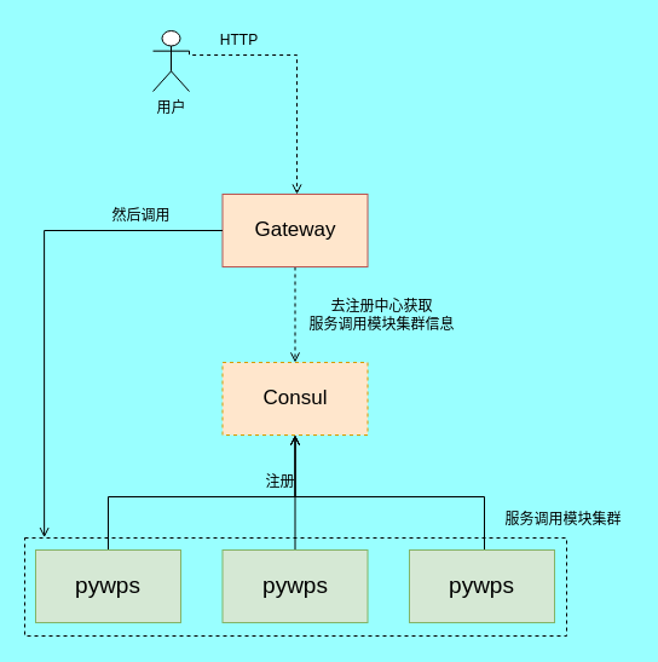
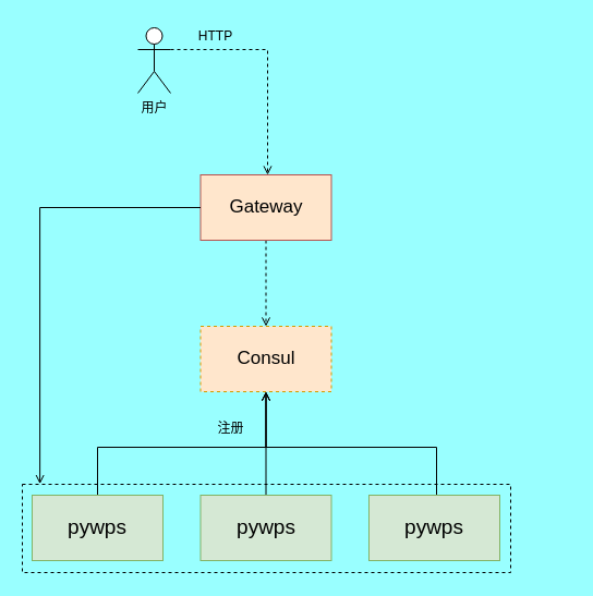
  <mxCell id="0" />
  <mxCell id="1" parent="0" />
  <mxCell id="2" value="" style="rounded=0;whiteSpace=wrap;html=1;fillColor=none;dashed=1;" parent="1" vertex="1"><mxGeometry x="20" y="444" width="448" height="81" as="geometry" /></mxCell>
  <mxCell id="3" value="&lt;font style=&quot;font-size: 17px;&quot;&gt;Consul&lt;/font&gt;" style="rounded=0;whiteSpace=wrap;html=1;fillColor=#ffe6cc;strokeColor=#d79b00;dashed=1;" parent="1" vertex="1"><mxGeometry x="183.5" y="299" width="120" height="60" as="geometry" /></mxCell>
- <mxCell id="4" value="注册" style="text;html=1;align=center;verticalAlign=middle;resizable=0;points=[];autosize=1;strokeColor=none;fillColor=none;" parent="1" vertex="1"><mxGeometry x="208" y="383" width="46" height="29" as="geometry" /></mxCell>
+ <mxCell id="4" value="注册" style="text;html=1;align=center;verticalAlign=middle;resizable=0;points=[];autosize=1;strokeColor=none;fillColor=none;" parent="1" vertex="1"><mxGeometry x="188" y="378" width="46" height="29" as="geometry" /></mxCell>
  <mxCell id="5" style="edgeStyle=orthogonalEdgeStyle;rounded=0;orthogonalLoop=1;jettySize=auto;html=1;strokeColor=default;align=center;verticalAlign=middle;fontFamily=Helvetica;fontSize=11;fontColor=default;labelBackgroundColor=default;endArrow=open;endFill=0;dashed=1;" parent="1" source="6" target="3" edge="1"><mxGeometry relative="1" as="geometry" /></mxCell>
  <mxCell id="6" value="&lt;font style=&quot;font-size: 17px;&quot;&gt;Gateway&lt;/font&gt;" style="rounded=0;whiteSpace=wrap;html=1;fillColor=#ffe6cc;strokeColor=#b85450;" parent="1" vertex="1"><mxGeometry x="183.5" y="160" width="120" height="60" as="geometry" /></mxCell>
- <mxCell id="7" value="去注册中心获取&lt;div&gt;服务调用模块集群信息&lt;/div&gt;" style="text;html=1;align=center;verticalAlign=middle;resizable=0;points=[];autosize=1;strokeColor=none;fillColor=none;" parent="1" vertex="1"><mxGeometry x="246" y="239" width="138" height="41" as="geometry" /></mxCell>
- <mxCell id="8" value="然后调用" style="text;html=1;align=center;verticalAlign=middle;resizable=0;points=[];autosize=1;strokeColor=none;fillColor=none;" parent="1" vertex="1"><mxGeometry x="83" y="165" width="66" height="26" as="geometry" /></mxCell>
  <mxCell id="9" style="edgeStyle=orthogonalEdgeStyle;rounded=0;orthogonalLoop=1;jettySize=auto;html=1;strokeColor=default;align=center;verticalAlign=middle;fontFamily=Helvetica;fontSize=11;fontColor=default;labelBackgroundColor=default;endArrow=open;endFill=0;exitX=1;exitY=0.333;exitDx=0;exitDy=0;exitPerimeter=0;dashed=1;" parent="1" source="10" target="6" edge="1"><mxGeometry relative="1" as="geometry"><mxPoint x="244" y="45" as="sourcePoint" /><Array as="points"><mxPoint x="156" y="45" /><mxPoint x="245" y="45" /></Array></mxGeometry></mxCell>
- <mxCell id="10" value="用户" style="shape=umlActor;verticalLabelPosition=bottom;verticalAlign=top;html=1;outlineConnect=0;" parent="1" vertex="1"><mxGeometry x="126" y="25" width="30" height="50" as="geometry" /></mxCell>
+ <mxCell id="10" value="用户" style="shape=umlActor;verticalLabelPosition=bottom;verticalAlign=top;html=1;outlineConnect=0;" parent="1" vertex="1"><mxGeometry x="126" y="25" width="30" height="60" as="geometry" /></mxCell>
  <mxCell id="11" value="HTTP" style="text;html=1;align=center;verticalAlign=middle;resizable=0;points=[];autosize=1;strokeColor=none;fillColor=none;" parent="1" vertex="1"><mxGeometry x="173" y="20" width="47" height="25" as="geometry" /></mxCell>
  <mxCell id="12" style="edgeStyle=orthogonalEdgeStyle;rounded=0;orthogonalLoop=1;jettySize=auto;html=1;entryX=0.5;entryY=1;entryDx=0;entryDy=0;endArrow=open;endFill=0;" edge="1" parent="1" source="13" target="3"><mxGeometry relative="1" as="geometry"><Array as="points"><mxPoint x="89" y="410" /><mxPoint x="244" y="410" /></Array></mxGeometry></mxCell>
  <mxCell id="13" value="&lt;font style=&quot;font-size: 19px;&quot;&gt;pywps&lt;/font&gt;" style="rounded=0;whiteSpace=wrap;html=1;fillColor=#d5e8d4;strokeColor=#82b366;" parent="1" vertex="1"><mxGeometry x="29" y="454" width="120" height="60" as="geometry" /></mxCell>
  <mxCell id="14" style="edgeStyle=orthogonalEdgeStyle;rounded=0;orthogonalLoop=1;jettySize=auto;html=1;strokeColor=default;align=center;verticalAlign=middle;fontFamily=Helvetica;fontSize=11;fontColor=default;labelBackgroundColor=default;endArrow=open;endFill=0;" edge="1" parent="1" source="15" target="3"><mxGeometry relative="1" as="geometry" /></mxCell>
  <mxCell id="15" value="&lt;font style=&quot;font-size: 19px;&quot;&gt;pywps&lt;/font&gt;" style="rounded=0;whiteSpace=wrap;html=1;fillColor=#d5e8d4;strokeColor=#82b366;" parent="1" vertex="1"><mxGeometry x="183.5" y="454" width="120" height="60" as="geometry" /></mxCell>
  <mxCell id="16" style="edgeStyle=orthogonalEdgeStyle;rounded=0;orthogonalLoop=1;jettySize=auto;html=1;entryX=0.5;entryY=1;entryDx=0;entryDy=0;strokeColor=default;align=center;verticalAlign=middle;fontFamily=Helvetica;fontSize=11;fontColor=default;labelBackgroundColor=default;endArrow=open;endFill=0;" edge="1" parent="1" source="17" target="3"><mxGeometry relative="1" as="geometry"><Array as="points"><mxPoint x="400" y="410" /><mxPoint x="244" y="410" /></Array></mxGeometry></mxCell>
  <mxCell id="17" value="&lt;font style=&quot;font-size: 19px;&quot;&gt;pywps&lt;/font&gt;" style="rounded=0;whiteSpace=wrap;html=1;fillColor=#d5e8d4;strokeColor=#82b366;" parent="1" vertex="1"><mxGeometry x="338" y="454" width="120" height="60" as="geometry" /></mxCell>
- <mxCell id="18" value="服务调用模块集群" style="text;html=1;align=center;verticalAlign=middle;resizable=0;points=[];autosize=1;strokeColor=none;fillColor=none;" parent="1" vertex="1"><mxGeometry x="408" y="416" width="114" height="26" as="geometry" /></mxCell>
  <mxCell id="19" style="edgeStyle=orthogonalEdgeStyle;rounded=0;orthogonalLoop=1;jettySize=auto;html=1;entryX=0.036;entryY=-0.004;entryDx=0;entryDy=0;entryPerimeter=0;strokeColor=default;align=center;verticalAlign=middle;fontFamily=Helvetica;fontSize=11;fontColor=default;labelBackgroundColor=default;endArrow=open;endFill=0;" edge="1" parent="1" source="6" target="2"><mxGeometry relative="1" as="geometry"><Array as="points"><mxPoint x="36" y="190" /></Array></mxGeometry></mxCell>
